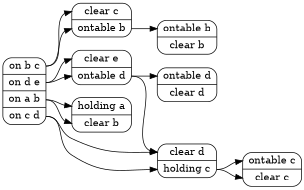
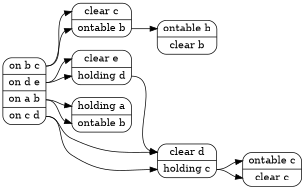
  digraph {
    rankdir=LR
    node [shape=Mrecord]
    edge [color=black headport=clearc style=solid tailport=onde]
    n1 [label="<onbc> on b c|<onde> on d e|<onab> on a b|<oncd> on c d"]
-   n2 [label="<cleare> clear e|<holdingd> ontable d"]
+   n2 [label="<cleare> clear e|<holdingd> holding d"]
    n3 [label="<clearc> clear c|<holdingb> ontable b"]
    n4 [label="<cleard> clear d|<holdingc> holding c"]
-   n5 [label="<holdinga> holding a|<clearb> clear b"]
-   n6 [label="<ontabled> ontable d|<cleard> clear d"]
+   n5 [label="<holdinga> holding a|<clearb> ontable b"]
    n7 [label="<ontableb> ontable b|<clearb> clear b"]
    n8 [label="<ontablec> ontable c|<clearc> clear c"]
    n1 -> n2 [headport=cleare]
    n1 -> n2 [headport=holdingd]
    n1 -> n3 [tailport=onbc]
    n1 -> n3 [headport=holdingb tailport=onbc]
    n1 -> n4 [headport=cleard tailport=oncd]
    n1 -> n4 [headport=holdingc tailport=oncd]
    n1 -> n5 [headport=holdinga tailport=onab]
    n1 -> n5 [headport=clearb tailport=onab]
    n2 -> n4 [headport=cleard tailport=holdingd]
-   n2 -> n6 [headport=ontabled tailport=holdingd]
    n3 -> n7 [headport=ontableb tailport=holdingb]
    n4 -> n8 [headport=ontablec tailport=holdingc]
    n4 -> n8 [tailport=holdingc]
  }
